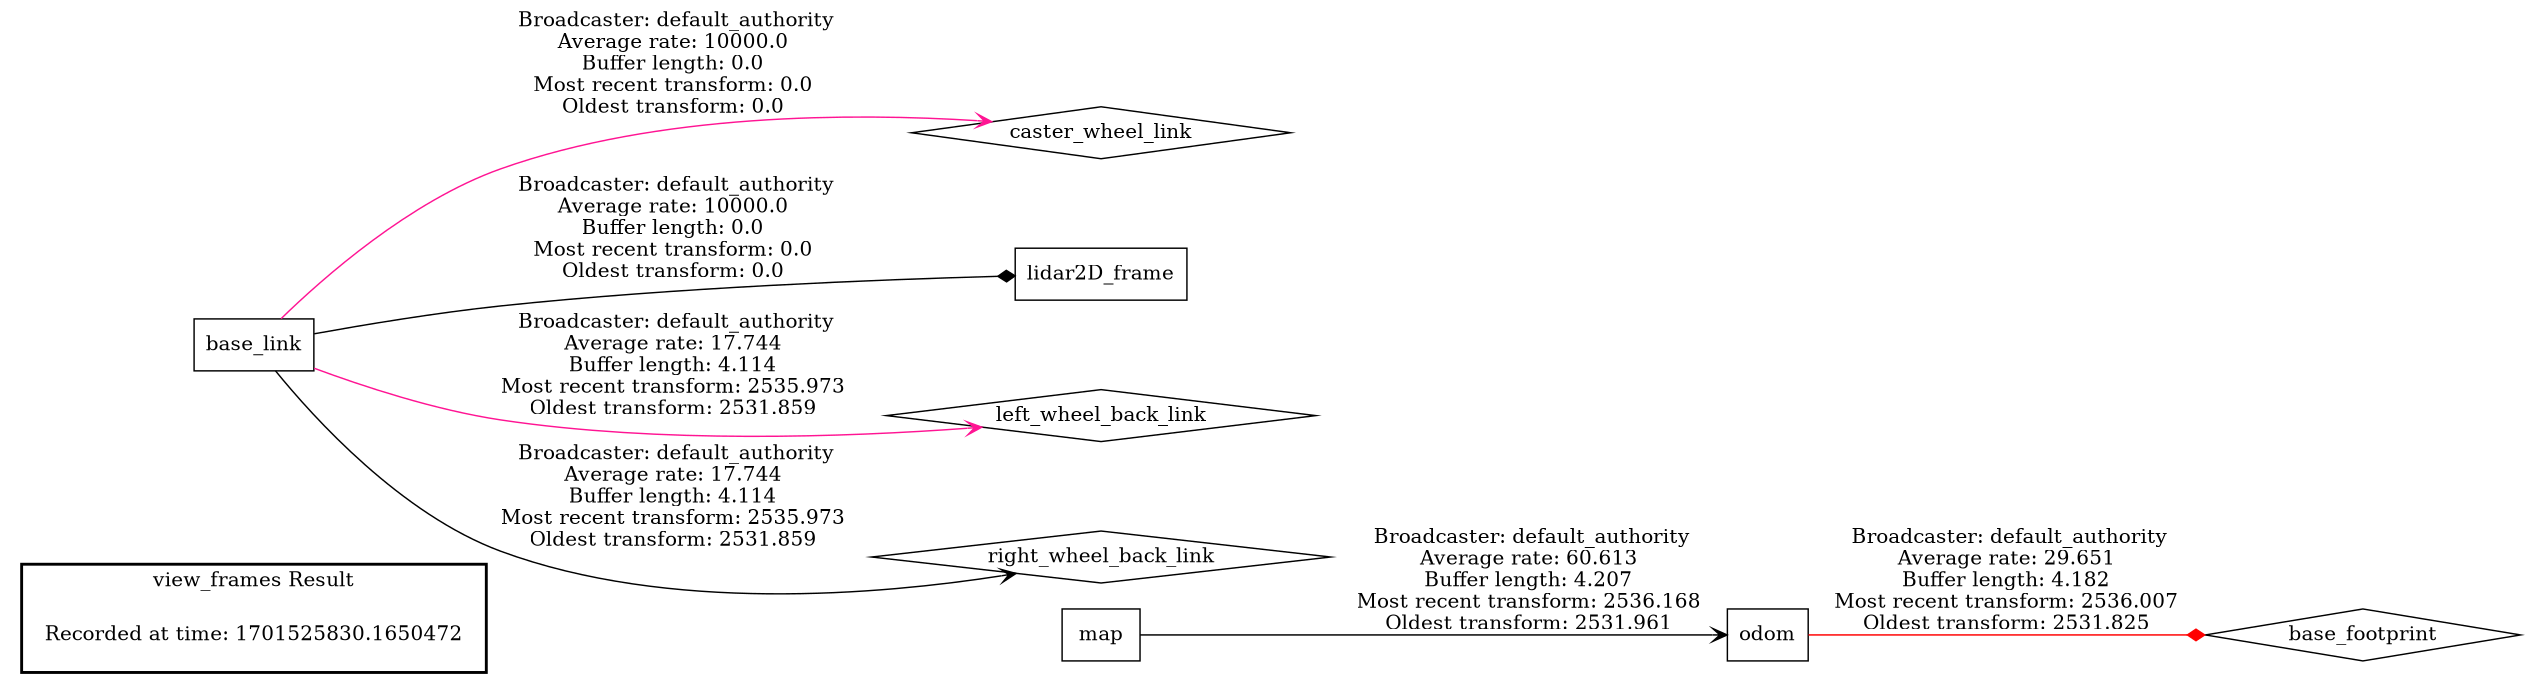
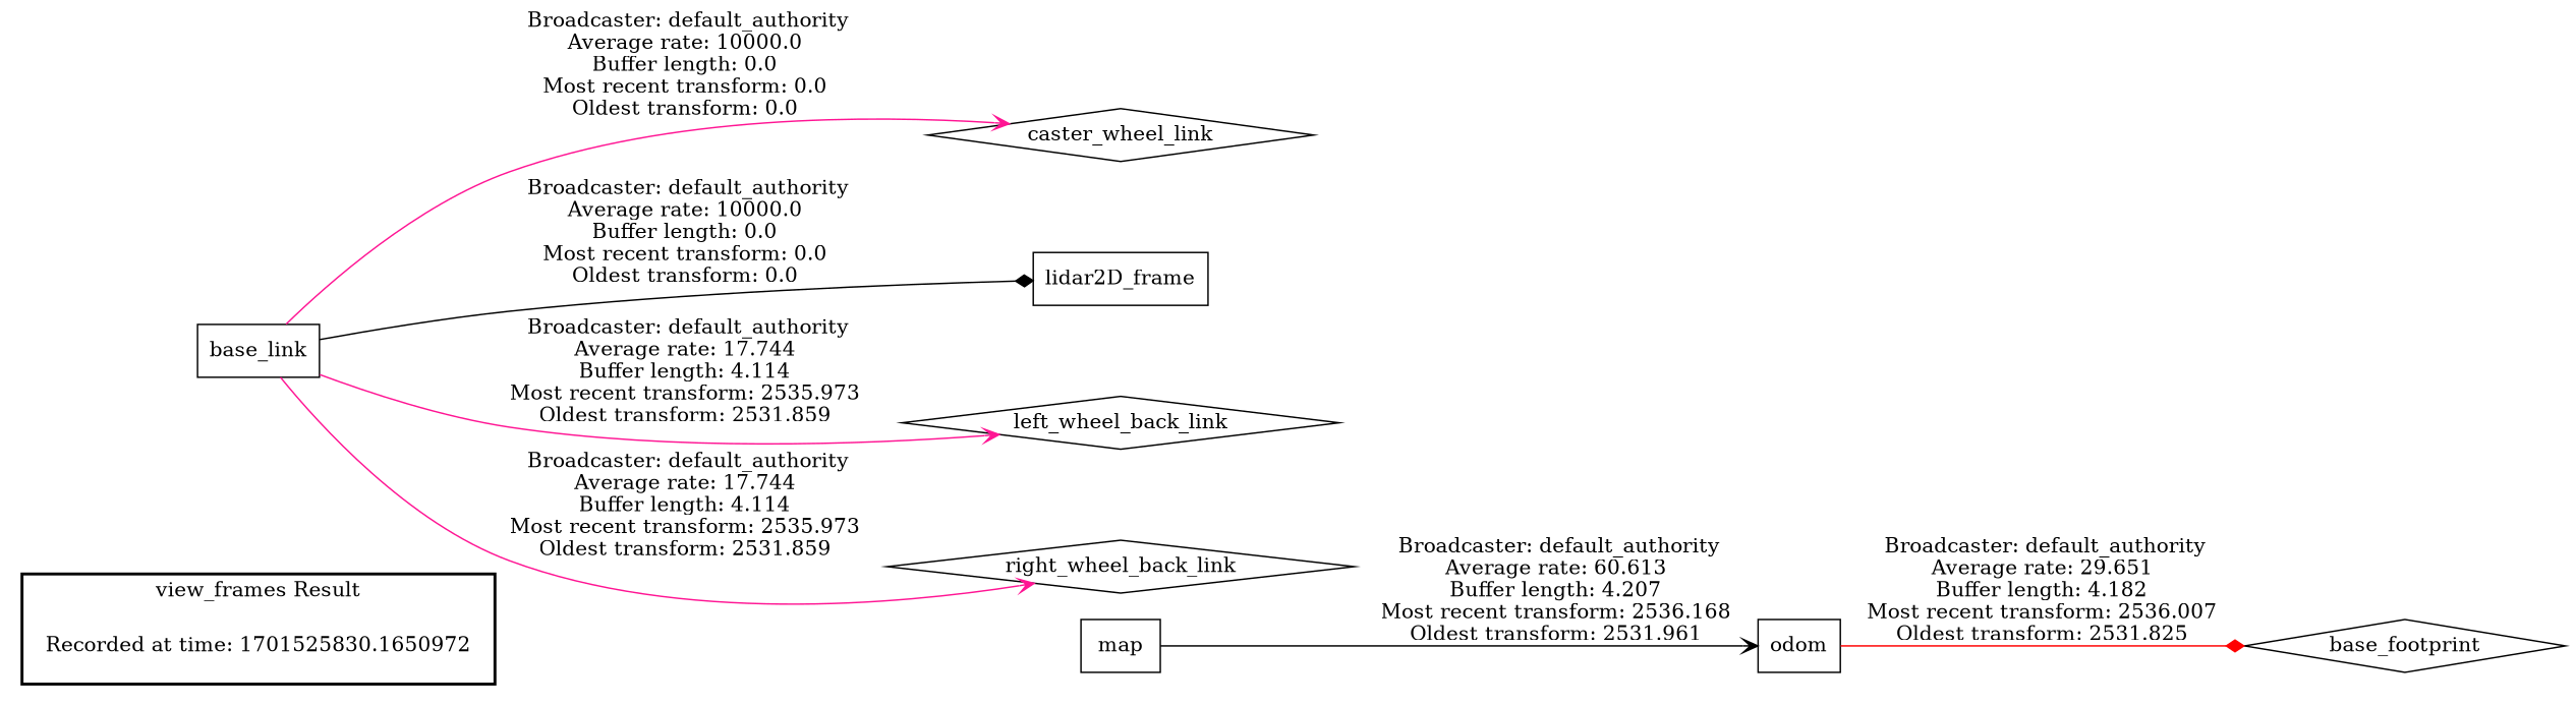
  digraph {
    rankdir=LR
    node [shape=box]
    edge [arrowhead=vee color=black]
-   "Recorded at time: 1701525830.1650972" [shape=plaintext label="Recorded at time: 1701525830.1650472"]
+   "Recorded at time: 1701525830.1650972" [shape=plaintext]
    map
    odom
    base_footprint [shape=diamond]
    caster_wheel_link [shape=diamond]
    base_link
    lidar2D_frame
    left_wheel_back_link [shape=diamond]
    right_wheel_back_link [shape=diamond]
    subgraph cluster_1 {
      color=black
      label="view_frames Result"
      style=bold
      "Recorded at time: 1701525830.1650972"
    }
    "Recorded at time: 1701525830.1650972" -> map [style=invis arrowhead="" color=""]
    map -> odom [label=" Broadcaster: default_authority\nAverage rate: 60.613\nBuffer length: 4.207\nMost recent transform: 2536.168\nOldest transform: 2531.961\n"]
    odom -> base_footprint [arrowhead=diamond color=red label=" Broadcaster: default_authority\nAverage rate: 29.651\nBuffer length: 4.182\nMost recent transform: 2536.007\nOldest transform: 2531.825\n"]
    base_link -> caster_wheel_link [color=deeppink label=" Broadcaster: default_authority\nAverage rate: 10000.0\nBuffer length: 0.0\nMost recent transform: 0.0\nOldest transform: 0.0\n"]
    base_link -> lidar2D_frame [arrowhead=diamond label=" Broadcaster: default_authority\nAverage rate: 10000.0\nBuffer length: 0.0\nMost recent transform: 0.0\nOldest transform: 0.0\n"]
    base_link -> left_wheel_back_link [color=deeppink label=" Broadcaster: default_authority\nAverage rate: 17.744\nBuffer length: 4.114\nMost recent transform: 2535.973\nOldest transform: 2531.859\n"]
-   base_link -> right_wheel_back_link [label=" Broadcaster: default_authority\nAverage rate: 17.744\nBuffer length: 4.114\nMost recent transform: 2535.973\nOldest transform: 2531.859\n"]
+   base_link -> right_wheel_back_link [color=deeppink label=" Broadcaster: default_authority\nAverage rate: 17.744\nBuffer length: 4.114\nMost recent transform: 2535.973\nOldest transform: 2531.859\n"]
  }
